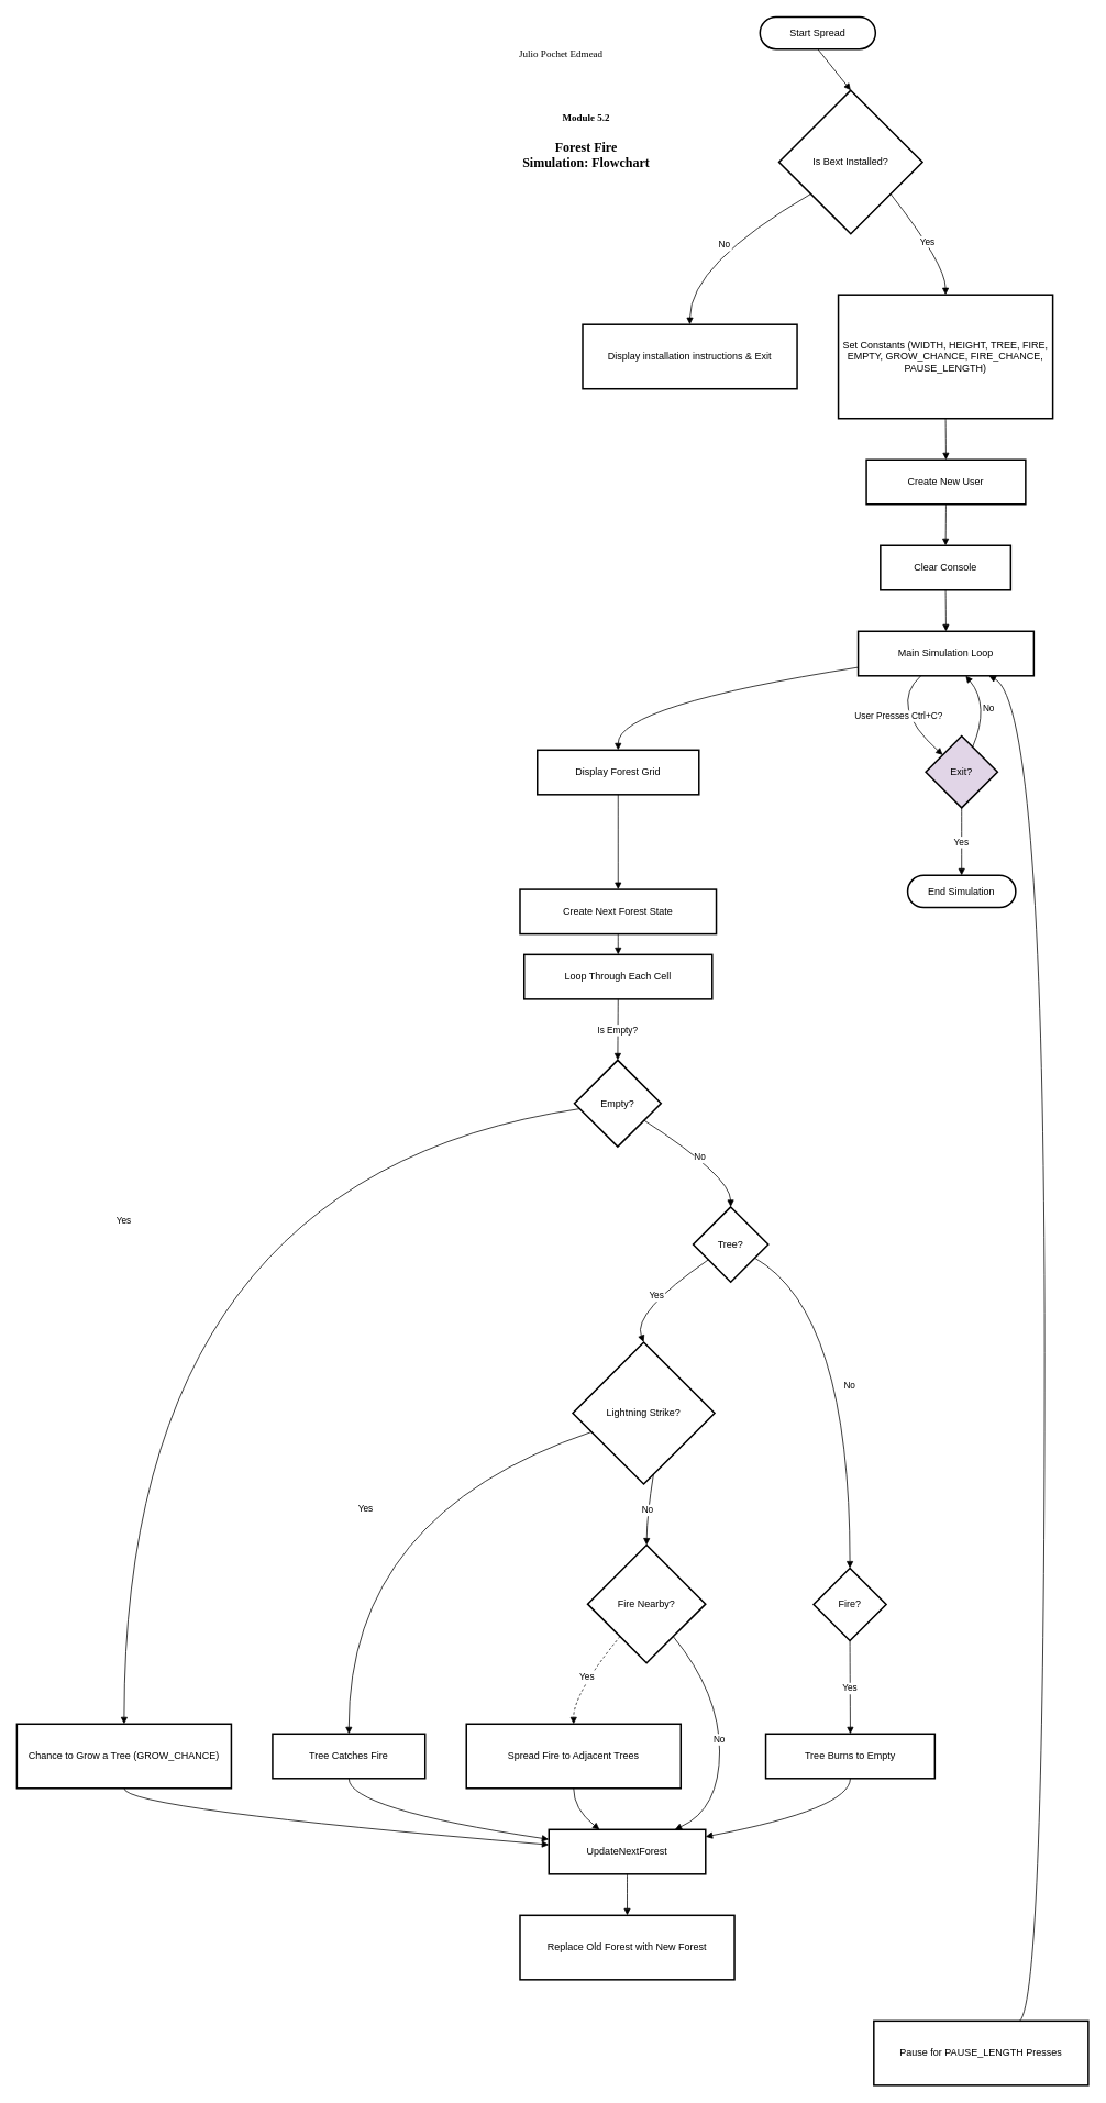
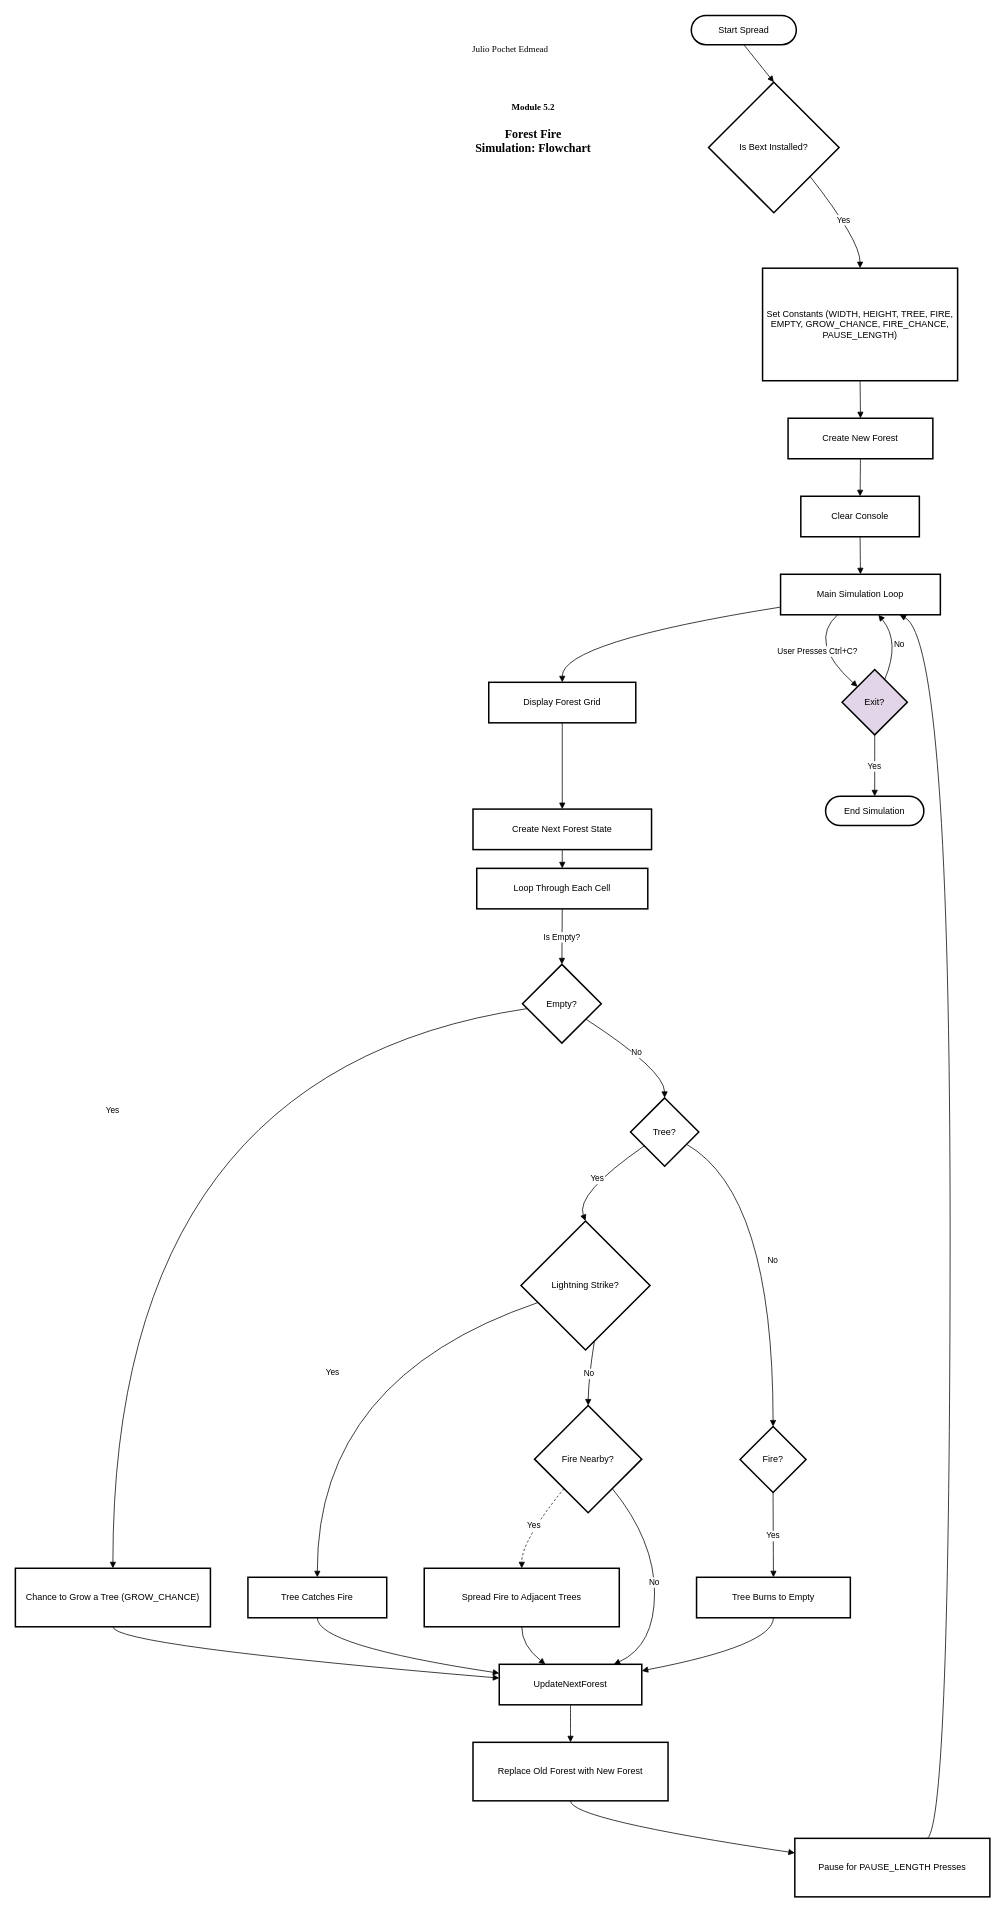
  <mxCell id="0" />
  <mxCell id="1" parent="0" />
  <mxCell id="2" value="Start Spread" style="rounded=1;whiteSpace=wrap;arcSize=50;strokeWidth=2;" vertex="1" parent="1"><mxGeometry x="921" y="20" width="140" height="39" as="geometry" /></mxCell>
  <mxCell id="3" value="Is Bext Installed?" style="rhombus;strokeWidth=2;whiteSpace=wrap;" vertex="1" parent="1"><mxGeometry x="944" y="109" width="174" height="174" as="geometry" /></mxCell>
- <mxCell id="4" value="Display installation instructions &amp; Exit" style="whiteSpace=wrap;strokeWidth=2;" vertex="1" parent="1"><mxGeometry x="706" y="393" width="260" height="78" as="geometry" /></mxCell>
  <mxCell id="5" value="Set Constants (WIDTH, HEIGHT, TREE, FIRE, EMPTY, GROW_CHANCE, FIRE_CHANCE, PAUSE_LENGTH)" style="whiteSpace=wrap;strokeWidth=2;" vertex="1" parent="1"><mxGeometry x="1016" y="357" width="260" height="150" as="geometry" /></mxCell>
- <mxCell id="6" value="Create New User" style="whiteSpace=wrap;strokeWidth=2;" vertex="1" parent="1"><mxGeometry x="1050" y="557" width="193" height="54" as="geometry" /></mxCell>
+ <mxCell id="6" value="Create New Forest" style="whiteSpace=wrap;strokeWidth=2;" vertex="1" parent="1"><mxGeometry x="1050" y="557" width="193" height="54" as="geometry" /></mxCell>
  <mxCell id="7" value="Clear Console" style="whiteSpace=wrap;strokeWidth=2;" vertex="1" parent="1"><mxGeometry x="1067" y="661" width="158" height="54" as="geometry" /></mxCell>
  <mxCell id="8" value="Main Simulation Loop" style="whiteSpace=wrap;strokeWidth=2;" vertex="1" parent="1"><mxGeometry x="1040" y="765" width="213" height="54" as="geometry" /></mxCell>
  <mxCell id="9" value="Display Forest Grid" style="whiteSpace=wrap;strokeWidth=2;" vertex="1" parent="1"><mxGeometry x="651" y="909" width="196" height="54" as="geometry" /></mxCell>
  <mxCell id="10" value="Create Next Forest State" style="whiteSpace=wrap;strokeWidth=2;" vertex="1" parent="1"><mxGeometry x="630" y="1078" width="238" height="54" as="geometry" /></mxCell>
  <mxCell id="11" value="Loop Through Each Cell" style="whiteSpace=wrap;strokeWidth=2;" vertex="1" parent="1"><mxGeometry x="635" y="1157" width="228" height="54" as="geometry" /></mxCell>
  <mxCell id="12" value="Empty?" style="rhombus;strokeWidth=2;whiteSpace=wrap;" vertex="1" parent="1"><mxGeometry x="696" y="1285" width="105" height="105" as="geometry" /></mxCell>
  <mxCell id="13" value="Chance to Grow a Tree (GROW_CHANCE)" style="whiteSpace=wrap;strokeWidth=2;" vertex="1" parent="1"><mxGeometry x="20" y="2090" width="260" height="78" as="geometry" /></mxCell>
  <mxCell id="14" value="UpdateNextForest" style="whiteSpace=wrap;strokeWidth=2;" vertex="1" parent="1"><mxGeometry x="665" y="2218" width="190" height="54" as="geometry" /></mxCell>
  <mxCell id="15" value="Tree?" style="rhombus;strokeWidth=2;whiteSpace=wrap;" vertex="1" parent="1"><mxGeometry x="840" y="1463" width="91" height="91" as="geometry" /></mxCell>
  <mxCell id="16" value="Lightning Strike?" style="rhombus;strokeWidth=2;whiteSpace=wrap;" vertex="1" parent="1"><mxGeometry x="694" y="1627" width="172" height="172" as="geometry" /></mxCell>
  <mxCell id="17" value="Tree Catches Fire" style="whiteSpace=wrap;strokeWidth=2;" vertex="1" parent="1"><mxGeometry x="330" y="2102" width="185" height="54" as="geometry" /></mxCell>
  <mxCell id="18" value="Fire Nearby?" style="rhombus;strokeWidth=2;whiteSpace=wrap;" vertex="1" parent="1"><mxGeometry x="712" y="1873" width="143" height="143" as="geometry" /></mxCell>
  <mxCell id="19" value="Spread Fire to Adjacent Trees" style="whiteSpace=wrap;strokeWidth=2;" vertex="1" parent="1"><mxGeometry x="565" y="2090" width="260" height="78" as="geometry" /></mxCell>
  <mxCell id="20" value="Fire?" style="rhombus;strokeWidth=2;whiteSpace=wrap;" vertex="1" parent="1"><mxGeometry x="986" y="1901" width="88" height="88" as="geometry" /></mxCell>
  <mxCell id="21" value="Tree Burns to Empty" style="whiteSpace=wrap;strokeWidth=2;" vertex="1" parent="1"><mxGeometry x="928" y="2102" width="205" height="54" as="geometry" /></mxCell>
  <mxCell id="22" value="Replace Old Forest with New Forest" style="whiteSpace=wrap;strokeWidth=2;" vertex="1" parent="1"><mxGeometry x="630" y="2322" width="260" height="78" as="geometry" /></mxCell>
  <mxCell id="23" value="Pause for PAUSE_LENGTH Presses" style="whiteSpace=wrap;strokeWidth=2;" vertex="1" parent="1"><mxGeometry x="1059" y="2450" width="260" height="78" as="geometry" /></mxCell>
  <mxCell id="24" value="Exit?" style="rhombus;strokeWidth=2;whiteSpace=wrap;fillColor=#e1d5e7;" vertex="1" parent="1"><mxGeometry x="1122" y="892" width="87" height="87" as="geometry" /></mxCell>
  <mxCell id="25" value="End Simulation" style="rounded=1;whiteSpace=wrap;arcSize=50;strokeWidth=2;" vertex="1" parent="1"><mxGeometry x="1100" y="1061" width="131" height="39" as="geometry" /></mxCell>
  <mxCell id="26" value="" style="curved=1;startArrow=none;endArrow=block;exitX=0.5;exitY=1;entryX=0.5;entryY=0;rounded=0;" edge="1" parent="1" source="2" target="3"><mxGeometry relative="1" as="geometry"><Array as="points" /></mxGeometry></mxCell>
- <mxCell id="27" value="No" style="curved=1;startArrow=none;endArrow=block;exitX=0;exitY=0.9;entryX=0.5;entryY=0;rounded=0;" edge="1" parent="1" source="3" target="4"><mxGeometry relative="1" as="geometry"><Array as="points"><mxPoint x="836" y="320" /></Array></mxGeometry></mxCell>
  <mxCell id="28" value="Yes" style="curved=1;startArrow=none;endArrow=block;exitX=1;exitY=0.9;entryX=0.5;entryY=0;rounded=0;" edge="1" parent="1" source="3" target="5"><mxGeometry relative="1" as="geometry"><Array as="points"><mxPoint x="1146" y="320" /></Array></mxGeometry></mxCell>
  <mxCell id="29" value="" style="curved=1;startArrow=none;endArrow=block;exitX=0.5;exitY=1;entryX=0.5;entryY=-0.01;rounded=0;" edge="1" parent="1" source="5" target="6"><mxGeometry relative="1" as="geometry"><Array as="points" /></mxGeometry></mxCell>
  <mxCell id="30" value="" style="curved=1;startArrow=none;endArrow=block;exitX=0.5;exitY=0.99;entryX=0.5;entryY=-0.01;rounded=0;" edge="1" parent="1" source="6" target="7"><mxGeometry relative="1" as="geometry"><Array as="points" /></mxGeometry></mxCell>
  <mxCell id="31" value="" style="curved=1;startArrow=none;endArrow=block;exitX=0.5;exitY=0.99;entryX=0.5;entryY=-0.01;rounded=0;" edge="1" parent="1" source="7" target="8"><mxGeometry relative="1" as="geometry"><Array as="points" /></mxGeometry></mxCell>
  <mxCell id="32" value="" style="curved=1;startArrow=none;endArrow=block;exitX=0;exitY=0.81;entryX=0.5;entryY=0;rounded=0;" edge="1" parent="1" source="8" target="9"><mxGeometry relative="1" as="geometry"><Array as="points"><mxPoint x="749" y="855" /></Array></mxGeometry></mxCell>
  <mxCell id="33" value="" style="curved=1;startArrow=none;endArrow=block;exitX=0.5;exitY=1;entryX=0.5;entryY=0;rounded=0;" edge="1" parent="1" source="9" target="10"><mxGeometry relative="1" as="geometry"><Array as="points" /></mxGeometry></mxCell>
  <mxCell id="34" value="" style="curved=1;startArrow=none;endArrow=block;exitX=0.5;exitY=1;entryX=0.5;entryY=0;rounded=0;" edge="1" parent="1" source="10" target="11"><mxGeometry relative="1" as="geometry"><Array as="points" /></mxGeometry></mxCell>
  <mxCell id="35" value="Is Empty?" style="curved=1;startArrow=none;endArrow=block;exitX=0.5;exitY=1;entryX=0.5;entryY=0;rounded=0;" edge="1" parent="1" source="11" target="12"><mxGeometry relative="1" as="geometry"><Array as="points" /></mxGeometry></mxCell>
  <mxCell id="36" value="Yes" style="curved=1;startArrow=none;endArrow=block;exitX=0;exitY=0.57;entryX=0.5;entryY=0;rounded=0;" edge="1" parent="1" source="12" target="13"><mxGeometry relative="1" as="geometry"><Array as="points"><mxPoint x="150" y="1426" /></Array></mxGeometry></mxCell>
  <mxCell id="37" value="" style="curved=1;startArrow=none;endArrow=block;exitX=0.5;exitY=1;entryX=0;entryY=0.34;rounded=0;" edge="1" parent="1" source="13" target="14"><mxGeometry relative="1" as="geometry"><Array as="points"><mxPoint x="150" y="2193" /></Array></mxGeometry></mxCell>
  <mxCell id="38" value="No" style="curved=1;startArrow=none;endArrow=block;exitX=1;exitY=0.82;entryX=0.5;entryY=0;rounded=0;" edge="1" parent="1" source="12" target="15"><mxGeometry relative="1" as="geometry"><Array as="points"><mxPoint x="885" y="1426" /></Array></mxGeometry></mxCell>
  <mxCell id="39" value="Yes" style="curved=1;startArrow=none;endArrow=block;exitX=0;exitY=0.84;entryX=0.5;entryY=0;rounded=0;" edge="1" parent="1" source="15" target="16"><mxGeometry relative="1" as="geometry"><Array as="points"><mxPoint x="766" y="1591" /></Array></mxGeometry></mxCell>
  <mxCell id="40" value="Yes" style="curved=1;startArrow=none;endArrow=block;exitX=0;exitY=0.68;entryX=0.5;entryY=-0.01;rounded=0;" edge="1" parent="1" source="16" target="17"><mxGeometry relative="1" as="geometry"><Array as="points"><mxPoint x="422" y="1836" /></Array></mxGeometry></mxCell>
  <mxCell id="41" value="" style="curved=1;startArrow=none;endArrow=block;exitX=0.5;exitY=0.99;entryX=0;entryY=0.22;rounded=0;" edge="1" parent="1" source="17" target="14"><mxGeometry relative="1" as="geometry"><Array as="points"><mxPoint x="422" y="2193" /></Array></mxGeometry></mxCell>
  <mxCell id="42" value="No" style="curved=1;startArrow=none;endArrow=block;exitX=0.58;exitY=1;entryX=0.5;entryY=0;rounded=0;" edge="1" parent="1" source="16" target="18"><mxGeometry relative="1" as="geometry"><Array as="points"><mxPoint x="784" y="1836" /></Array></mxGeometry></mxCell>
  <mxCell id="43" value="Yes" style="curved=1;startArrow=none;endArrow=block;exitX=0.09;exitY=1;entryX=0.5;entryY=0;rounded=0;dashed=1;" edge="1" parent="1" source="18" target="19"><mxGeometry relative="1" as="geometry"><Array as="points"><mxPoint x="695" y="2053" /></Array></mxGeometry></mxCell>
  <mxCell id="44" value="" style="curved=1;startArrow=none;endArrow=block;exitX=0.5;exitY=1;entryX=0.32;entryY=-0.01;rounded=0;" edge="1" parent="1" source="19" target="14"><mxGeometry relative="1" as="geometry"><Array as="points"><mxPoint x="695" y="2193" /></Array></mxGeometry></mxCell>
  <mxCell id="45" value="No" style="curved=1;startArrow=none;endArrow=block;exitX=0.91;exitY=1;entryX=0.81;entryY=-0.01;rounded=0;" edge="1" parent="1" source="18" target="14"><mxGeometry relative="1" as="geometry"><Array as="points"><mxPoint x="872" y="2053" /><mxPoint x="872" y="2193" /></Array></mxGeometry></mxCell>
  <mxCell id="46" value="No" style="curved=1;startArrow=none;endArrow=block;exitX=1;exitY=0.78;entryX=0.5;entryY=0;rounded=0;" edge="1" parent="1" source="15" target="20"><mxGeometry relative="1" as="geometry"><Array as="points"><mxPoint x="1030" y="1591" /></Array></mxGeometry></mxCell>
  <mxCell id="47" value="Yes" style="curved=1;startArrow=none;endArrow=block;exitX=0.5;exitY=1;entryX=0.5;entryY=-0.01;rounded=0;" edge="1" parent="1" source="20" target="21"><mxGeometry relative="1" as="geometry"><Array as="points" /></mxGeometry></mxCell>
  <mxCell id="48" value="" style="curved=1;startArrow=none;endArrow=block;exitX=0.5;exitY=0.99;entryX=1;entryY=0.16;rounded=0;" edge="1" parent="1" source="21" target="14"><mxGeometry relative="1" as="geometry"><Array as="points"><mxPoint x="1030" y="2193" /></Array></mxGeometry></mxCell>
  <mxCell id="49" value="" style="curved=1;startArrow=none;endArrow=block;exitX=0.5;exitY=0.99;entryX=0.5;entryY=0;rounded=0;" edge="1" parent="1" source="14" target="22"><mxGeometry relative="1" as="geometry"><Array as="points" /></mxGeometry></mxCell>
+ <mxCell id="50" value="" style="curved=1;startArrow=none;endArrow=block;exitX=0.5;exitY=1;entryX=0;entryY=0.25;rounded=0;" edge="1" parent="1" source="22" target="23"><mxGeometry relative="1" as="geometry"><Array as="points"><mxPoint x="760" y="2425" /></Array></mxGeometry></mxCell>
  <mxCell id="51" value="" style="curved=1;startArrow=none;endArrow=block;exitX=0.68;exitY=0;entryX=0.74;entryY=0.99;rounded=0;" edge="1" parent="1" source="23" target="8"><mxGeometry relative="1" as="geometry"><Array as="points"><mxPoint x="1266" y="2425" /><mxPoint x="1266" y="855" /></Array></mxGeometry></mxCell>
  <mxCell id="52" value="User Presses Ctrl+C?" style="curved=1;startArrow=none;endArrow=block;exitX=0.36;exitY=0.99;entryX=0;entryY=0.05;rounded=0;" edge="1" parent="1" source="8" target="24"><mxGeometry relative="1" as="geometry"><Array as="points"><mxPoint x="1076" y="855" /></Array></mxGeometry></mxCell>
  <mxCell id="53" value="No" style="curved=1;startArrow=none;endArrow=block;exitX=0.72;exitY=0;entryX=0.61;entryY=0.99;rounded=0;" edge="1" parent="1" source="24" target="8"><mxGeometry relative="1" as="geometry"><Array as="points"><mxPoint x="1200" y="855" /></Array></mxGeometry></mxCell>
  <mxCell id="54" value="Yes" style="curved=1;startArrow=none;endArrow=block;exitX=0.5;exitY=1.01;entryX=0.5;entryY=-0.01;rounded=0;" edge="1" parent="1" source="24" target="25"><mxGeometry relative="1" as="geometry"><Array as="points" /></mxGeometry></mxCell>
  <mxCell id="55" value="&lt;font face=&quot;Comic Sans MS&quot; style=&quot;font-size: 12px;&quot;&gt;&lt;b&gt;&lt;font&gt;Module 5.2&lt;br&gt;&lt;/font&gt;&lt;/b&gt;&lt;/font&gt;&lt;h6 id=&quot;anonymous_element_21&quot;&gt;&lt;font face=&quot;Comic Sans MS&quot; size=&quot;3&quot;&gt;Forest Fire Simulation: Flowchart&lt;/font&gt;&lt;/h6&gt;" style="text;html=1;align=center;verticalAlign=middle;whiteSpace=wrap;rounded=0;" vertex="1" parent="1"><mxGeometry x="630.5" y="115" width="159" height="130" as="geometry" /></mxCell>
  <mxCell id="56" value="&lt;font face=&quot;Comic Sans MS&quot; style=&quot;font-size: 12px;&quot;&gt;Julio Pochet Edmead&lt;/font&gt;" style="text;html=1;align=center;verticalAlign=middle;whiteSpace=wrap;rounded=0;" vertex="1" parent="1"><mxGeometry x="620" y="50" width="120" height="30" as="geometry" /></mxCell>
